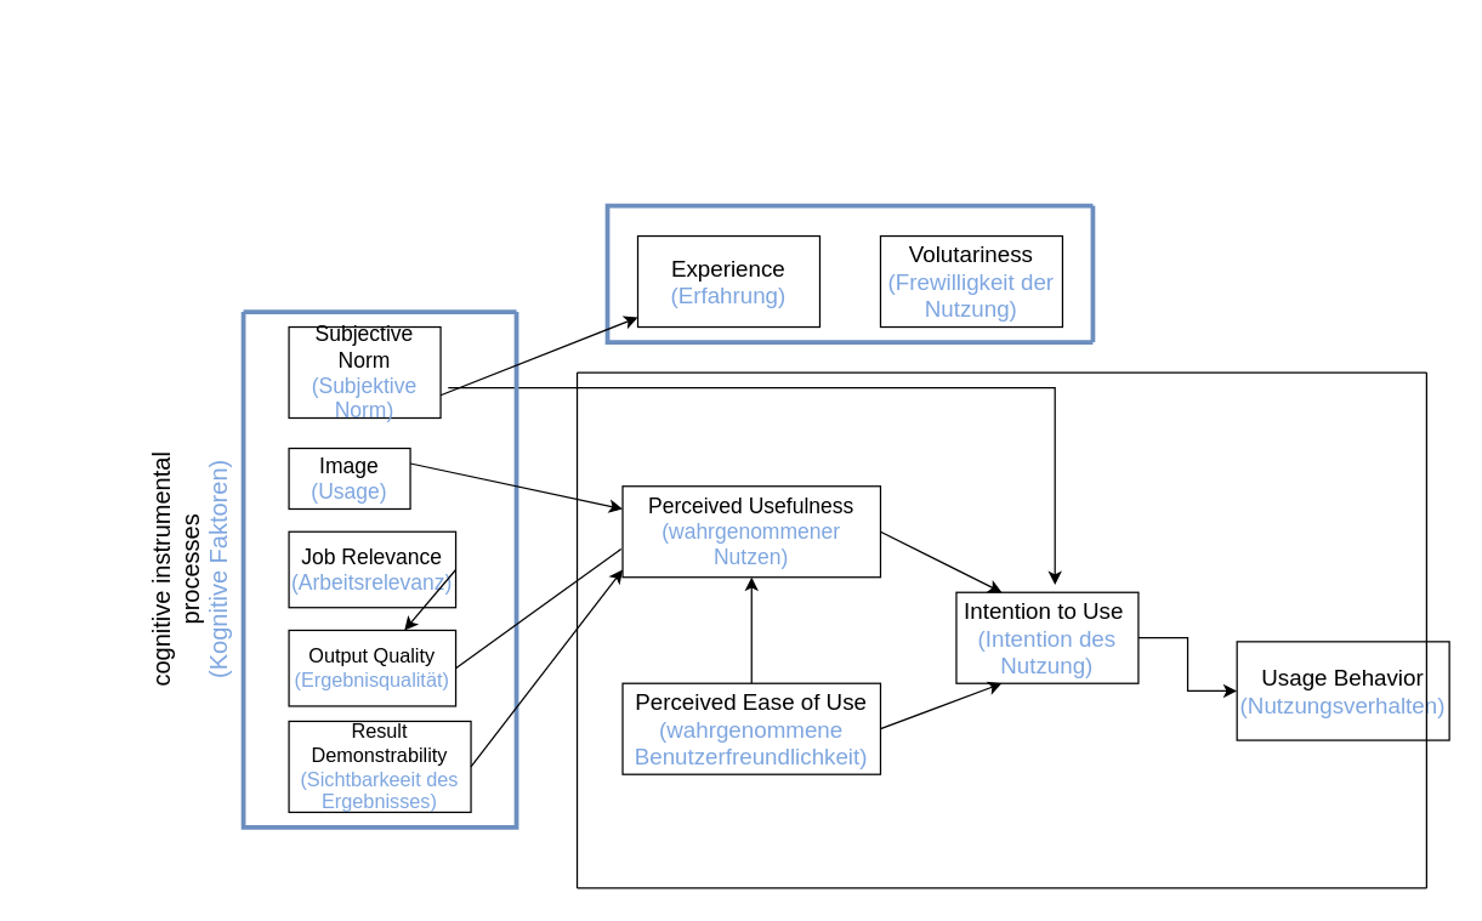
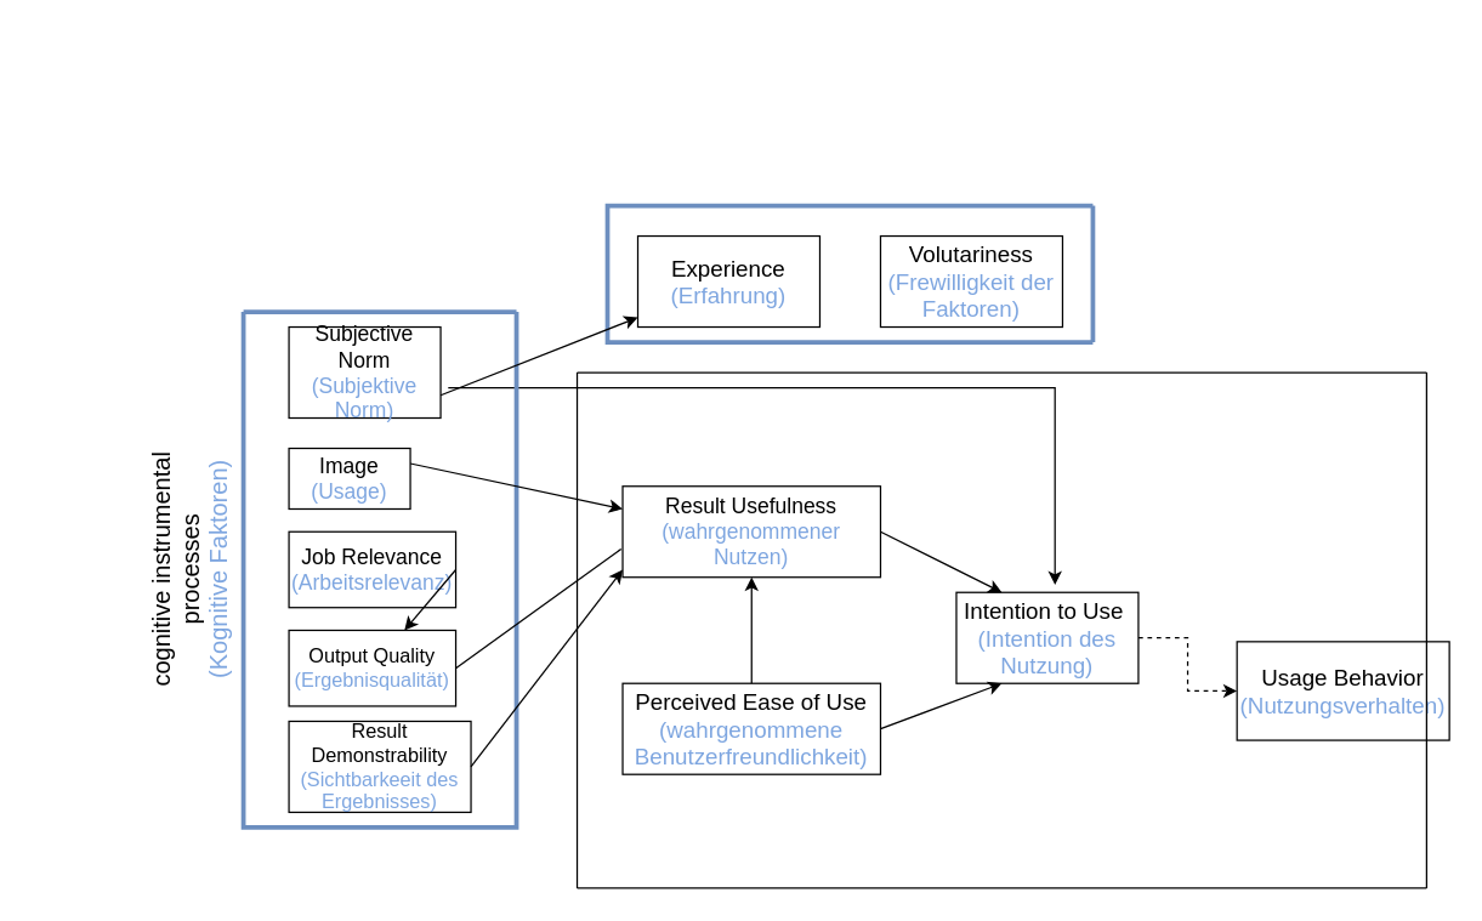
  <mxCell id="0" />
  <mxCell id="1" parent="0" />
- <mxCell id="2" value="&lt;div&gt;&lt;font style=&quot;font-size: 14px;&quot;&gt;Perceived Usefulness&lt;/font&gt;&lt;/div&gt;&lt;div&gt;&lt;font style=&quot;font-size: 14px;&quot; color=&quot;#7ea6e0&quot;&gt;(wahrgenommener Nutzen)&lt;/font&gt;&lt;/div&gt;" style="rounded=0;whiteSpace=wrap;html=1;" vertex="1" parent="1"><mxGeometry x="410" y="320" width="170" height="60" as="geometry" /></mxCell>
+ <mxCell id="2" value="&lt;div&gt;&lt;font style=&quot;font-size: 14px;&quot;&gt;Result Usefulness&lt;/font&gt;&lt;/div&gt;&lt;div&gt;&lt;font style=&quot;font-size: 14px;&quot; color=&quot;#7ea6e0&quot;&gt;(wahrgenommener Nutzen)&lt;/font&gt;&lt;/div&gt;" style="rounded=0;whiteSpace=wrap;html=1;" vertex="1" parent="1"><mxGeometry x="410" y="320" width="170" height="60" as="geometry" /></mxCell>
  <mxCell id="3" style="edgeStyle=orthogonalEdgeStyle;rounded=0;orthogonalLoop=1;jettySize=auto;html=1;entryX=0.5;entryY=1;entryDx=0;entryDy=0;" edge="1" parent="1" source="4" target="2"><mxGeometry relative="1" as="geometry" /></mxCell>
  <mxCell id="4" value="&lt;div&gt;&lt;font style=&quot;font-size: 15px;&quot;&gt;Perceived Ease of Use&lt;/font&gt;&lt;/div&gt;&lt;font style=&quot;font-size: 15px;&quot; color=&quot;#7ea6e0&quot;&gt;&lt;/font&gt;&lt;div&gt;&lt;span style=&quot;caret-color: rgb(126, 166, 224); color: rgb(126, 166, 224);&quot;&gt;&lt;font style=&quot;font-size: 15px;&quot;&gt;(wahrgenommene Benutzerfreundlichkeit)&lt;/font&gt;&lt;/span&gt;&lt;br&gt;&lt;/div&gt;" style="rounded=0;whiteSpace=wrap;html=1;" vertex="1" parent="1"><mxGeometry x="410" y="450" width="170" height="60" as="geometry" /></mxCell>
- <mxCell id="5" style="edgeStyle=orthogonalEdgeStyle;rounded=0;orthogonalLoop=1;jettySize=auto;html=1;entryX=0;entryY=0.5;entryDx=0;entryDy=0;" edge="1" parent="1" source="6" target="7"><mxGeometry relative="1" as="geometry" /></mxCell>
+ <mxCell id="5" style="edgeStyle=orthogonalEdgeStyle;rounded=0;orthogonalLoop=1;jettySize=auto;html=1;entryX=0;entryY=0.5;entryDx=0;entryDy=0;dashed=1;" edge="1" parent="1" source="6" target="7"><mxGeometry relative="1" as="geometry" /></mxCell>
  <mxCell id="6" value="&lt;div&gt;&lt;font style=&quot;font-size: 15px;&quot;&gt;Intention to Use&amp;nbsp;&lt;/font&gt;&lt;/div&gt;&lt;div&gt;&lt;span style=&quot;color: rgb(126, 166, 224);&quot;&gt;&lt;font style=&quot;font-size: 15px;&quot;&gt;(Intention des Nutzung)&lt;/font&gt;&lt;/span&gt;&lt;br&gt;&lt;/div&gt;" style="rounded=0;whiteSpace=wrap;html=1;" vertex="1" parent="1"><mxGeometry x="630" y="390" width="120" height="60" as="geometry" /></mxCell>
  <mxCell id="7" value="&lt;div&gt;&lt;font style=&quot;font-size: 15px;&quot;&gt;Usage Behavior&lt;/font&gt;&lt;/div&gt;&lt;div&gt;&lt;span style=&quot;color: rgb(126, 166, 224);&quot;&gt;&lt;font style=&quot;font-size: 15px;&quot;&gt;(Nutzungsverhalten)&lt;/font&gt;&lt;/span&gt;&lt;br&gt;&lt;/div&gt;" style="rounded=0;whiteSpace=wrap;html=1;" vertex="1" parent="1"><mxGeometry x="815" y="422.5" width="140" height="65" as="geometry" /></mxCell>
  <mxCell id="8" value="" style="endArrow=classic;html=1;rounded=0;exitX=1;exitY=0.5;exitDx=0;exitDy=0;entryX=0.25;entryY=0;entryDx=0;entryDy=0;" edge="1" parent="1" source="2" target="6"><mxGeometry width="50" height="50" relative="1" as="geometry"><mxPoint x="330" y="400" as="sourcePoint" /><mxPoint x="420" y="360" as="targetPoint" /></mxGeometry></mxCell>
  <mxCell id="9" value="" style="endArrow=classic;html=1;rounded=0;exitX=1;exitY=0.5;exitDx=0;exitDy=0;entryX=0.25;entryY=1;entryDx=0;entryDy=0;" edge="1" parent="1" source="4" target="6"><mxGeometry width="50" height="50" relative="1" as="geometry"><mxPoint x="580" y="480" as="sourcePoint" /><mxPoint x="690" y="520" as="targetPoint" /></mxGeometry></mxCell>
  <mxCell id="10" value="" style="endArrow=none;html=1;rounded=0;" edge="1" parent="1"><mxGeometry width="50" height="50" relative="1" as="geometry"><mxPoint x="380" y="585" as="sourcePoint" /><mxPoint x="380" y="245" as="targetPoint" /></mxGeometry></mxCell>
  <mxCell id="11" value="" style="endArrow=none;html=1;rounded=0;" edge="1" parent="1"><mxGeometry width="50" height="50" relative="1" as="geometry"><mxPoint x="940" y="585" as="sourcePoint" /><mxPoint x="940" y="245" as="targetPoint" /></mxGeometry></mxCell>
  <mxCell id="12" value="" style="endArrow=none;html=1;rounded=0;" edge="1" parent="1"><mxGeometry width="50" height="50" relative="1" as="geometry"><mxPoint x="380" y="245" as="sourcePoint" /><mxPoint x="940" y="245" as="targetPoint" /></mxGeometry></mxCell>
  <mxCell id="13" value="" style="endArrow=none;html=1;rounded=0;" edge="1" parent="1"><mxGeometry width="50" height="50" relative="1" as="geometry"><mxPoint x="940" y="585" as="sourcePoint" /><mxPoint x="380" y="585" as="targetPoint" /></mxGeometry></mxCell>
  <mxCell id="14" style="edgeStyle=orthogonalEdgeStyle;rounded=0;orthogonalLoop=1;jettySize=auto;html=1;" edge="1" parent="1"><mxGeometry relative="1" as="geometry"><Array as="points"><mxPoint x="695" y="255" /></Array><mxPoint x="295" y="255" as="sourcePoint" /><mxPoint x="695" y="385" as="targetPoint" /></mxGeometry></mxCell>
  <mxCell id="15" value="&lt;div&gt;&lt;font style=&quot;font-size: 15px;&quot;&gt;Experience&lt;/font&gt;&lt;/div&gt;&lt;div&gt;&lt;span style=&quot;color: rgb(126, 166, 224);&quot;&gt;&lt;font style=&quot;font-size: 15px;&quot;&gt;(Erfahrung)&lt;/font&gt;&lt;/span&gt;&lt;br&gt;&lt;/div&gt;" style="rounded=0;whiteSpace=wrap;html=1;" vertex="1" parent="1"><mxGeometry x="420" y="155" width="120" height="60" as="geometry" /></mxCell>
- <mxCell id="16" value="&lt;div&gt;&lt;font style=&quot;font-size: 15px;&quot;&gt;Volutariness&lt;br&gt;&lt;/font&gt;&lt;/div&gt;&lt;div&gt;&lt;span style=&quot;color: rgb(126, 166, 224);&quot;&gt;&lt;font style=&quot;font-size: 15px;&quot;&gt;(Frewilligkeit der Nutzung)&lt;/font&gt;&lt;/span&gt;&lt;br&gt;&lt;/div&gt;" style="rounded=0;whiteSpace=wrap;html=1;" vertex="1" parent="1"><mxGeometry x="580" y="155" width="120" height="60" as="geometry" /></mxCell>
+ <mxCell id="16" value="&lt;div&gt;&lt;font style=&quot;font-size: 15px;&quot;&gt;Volutariness&lt;br&gt;&lt;/font&gt;&lt;/div&gt;&lt;div&gt;&lt;span style=&quot;color: rgb(126, 166, 224);&quot;&gt;&lt;font style=&quot;font-size: 15px;&quot;&gt;(Frewilligkeit der Faktoren)&lt;/font&gt;&lt;/span&gt;&lt;br&gt;&lt;/div&gt;" style="rounded=0;whiteSpace=wrap;html=1;" vertex="1" parent="1"><mxGeometry x="580" y="155" width="120" height="60" as="geometry" /></mxCell>
  <mxCell id="17" value="" style="swimlane;startSize=0;fillColor=#dae8fc;strokeColor=#6C8EBF;strokeWidth=3;" vertex="1" parent="1"><mxGeometry x="160" y="205" width="180" height="340" as="geometry" /></mxCell>
  <mxCell id="18" value="&lt;div&gt;&lt;font style=&quot;font-size: 14px;&quot;&gt;Image&lt;/font&gt;&lt;/div&gt;&lt;div&gt;&lt;span style=&quot;color: rgb(126, 166, 224);&quot;&gt;&lt;font style=&quot;font-size: 14px;&quot;&gt;(Usage)&lt;/font&gt;&lt;/span&gt;&lt;br&gt;&lt;/div&gt;" style="rounded=0;whiteSpace=wrap;html=1;" vertex="1" parent="17"><mxGeometry x="30" y="90" width="80" height="40" as="geometry" /></mxCell>
  <mxCell id="19" value="&lt;div&gt;&lt;font style=&quot;font-size: 14px;&quot;&gt;Job Relevance&lt;/font&gt;&lt;/div&gt;&lt;div&gt;&lt;span style=&quot;color: rgb(126, 166, 224);&quot;&gt;&lt;font style=&quot;font-size: 14px;&quot;&gt;(Arbeitsrelevanz)&lt;/font&gt;&lt;/span&gt;&lt;br&gt;&lt;/div&gt;" style="rounded=0;whiteSpace=wrap;html=1;" vertex="1" parent="17"><mxGeometry x="30" y="145" width="110" height="50" as="geometry" /></mxCell>
  <mxCell id="20" value="&lt;div&gt;&lt;font style=&quot;font-size: 13px;&quot;&gt;Output Quality&lt;/font&gt;&lt;/div&gt;&lt;div&gt;&lt;span style=&quot;color: rgb(126, 166, 224);&quot;&gt;&lt;font style=&quot;font-size: 13px;&quot;&gt;(Ergebnisqualität)&lt;/font&gt;&lt;/span&gt;&lt;br&gt;&lt;/div&gt;" style="rounded=0;whiteSpace=wrap;html=1;" vertex="1" parent="17"><mxGeometry x="30" y="210" width="110" height="50" as="geometry" /></mxCell>
  <mxCell id="21" value="&lt;div&gt;&lt;font style=&quot;font-size: 13px;&quot;&gt;Result Demonstrability&lt;/font&gt;&lt;/div&gt;&lt;div&gt;&lt;span style=&quot;color: rgb(126, 166, 224);&quot;&gt;&lt;font style=&quot;font-size: 13px;&quot;&gt;(Sichtbarkeeit des Ergebnisses)&lt;/font&gt;&lt;/span&gt;&lt;br&gt;&lt;/div&gt;" style="rounded=0;whiteSpace=wrap;html=1;" vertex="1" parent="17"><mxGeometry x="30" y="270" width="120" height="60" as="geometry" /></mxCell>
  <mxCell id="22" value="&lt;div&gt;&lt;font style=&quot;font-size: 14px;&quot;&gt;Subjective Norm&lt;/font&gt;&lt;/div&gt;&lt;div&gt;&lt;font style=&quot;font-size: 14px;&quot; color=&quot;#7ea6e0&quot;&gt;(Subjektive Norm)&lt;/font&gt;&lt;/div&gt;" style="rounded=0;whiteSpace=wrap;html=1;" vertex="1" parent="17"><mxGeometry x="30" y="10" width="100" height="60" as="geometry" /></mxCell>
  <mxCell id="23" value="" style="swimlane;startSize=0;fillColor=#dae8fc;strokeColor=#6C8EBF;rotation=90;strokeWidth=3;" vertex="1" parent="1"><mxGeometry x="515" y="20" width="90" height="320" as="geometry" /></mxCell>
  <mxCell id="24" value="&lt;div&gt;&lt;font style=&quot;font-size: 16px;&quot;&gt;cognitive instrumental processes&lt;br&gt;&lt;/font&gt;&lt;/div&gt;&lt;div&gt;&lt;span style=&quot;color: rgb(126, 166, 224);&quot;&gt;&lt;font style=&quot;font-size: 16px;&quot;&gt;(Kognitive Faktoren)&lt;/font&gt;&lt;/span&gt;&lt;/div&gt;" style="text;html=1;align=center;verticalAlign=middle;whiteSpace=wrap;rounded=0;rotation=270;" vertex="1" parent="1"><mxGeometry x="20" y="328.75" width="210" height="92.5" as="geometry" /></mxCell>
  <mxCell id="25" value="" style="endArrow=classic;html=1;rounded=0;exitX=1;exitY=0.75;exitDx=0;exitDy=0;" edge="1" parent="1" source="22" target="15"><mxGeometry width="50" height="50" relative="1" as="geometry"><mxPoint x="310" y="235" as="sourcePoint" /><mxPoint x="360" y="185" as="targetPoint" /></mxGeometry></mxCell>
  <mxCell id="26" value="" style="endArrow=classic;html=1;rounded=0;exitX=1;exitY=0.25;exitDx=0;exitDy=0;entryX=0;entryY=0.25;entryDx=0;entryDy=0;" edge="1" parent="1" source="18" target="2"><mxGeometry width="50" height="50" relative="1" as="geometry"><mxPoint x="480" y="445" as="sourcePoint" /><mxPoint x="408" y="340" as="targetPoint" /></mxGeometry></mxCell>
  <mxCell id="27" value="" style="endArrow=classic;html=1;rounded=0;exitX=1;exitY=0.5;exitDx=0;exitDy=0;" edge="1" parent="1" source="19" target="20"><mxGeometry width="50" height="50" relative="1" as="geometry"><mxPoint x="350" y="395" as="sourcePoint" /><mxPoint x="410" y="345" as="targetPoint" /></mxGeometry></mxCell>
  <mxCell id="28" value="" style="endArrow=none;html=1;rounded=0;exitX=1;exitY=0.5;exitDx=0;exitDy=0;entryX=-0.006;entryY=0.689;entryDx=0;entryDy=0;entryPerimeter=0;" edge="1" parent="1" source="20" target="2"><mxGeometry width="50" height="50" relative="1" as="geometry"><mxPoint x="320" y="455" as="sourcePoint" /><mxPoint x="370" y="405" as="targetPoint" /></mxGeometry></mxCell>
  <mxCell id="29" value="" style="endArrow=classic;html=1;rounded=0;exitX=1;exitY=0.5;exitDx=0;exitDy=0;entryX=0;entryY=0.917;entryDx=0;entryDy=0;entryPerimeter=0;" edge="1" parent="1" source="21" target="2"><mxGeometry width="50" height="50" relative="1" as="geometry"><mxPoint x="320" y="515" as="sourcePoint" /><mxPoint x="370" y="465" as="targetPoint" /></mxGeometry></mxCell>
